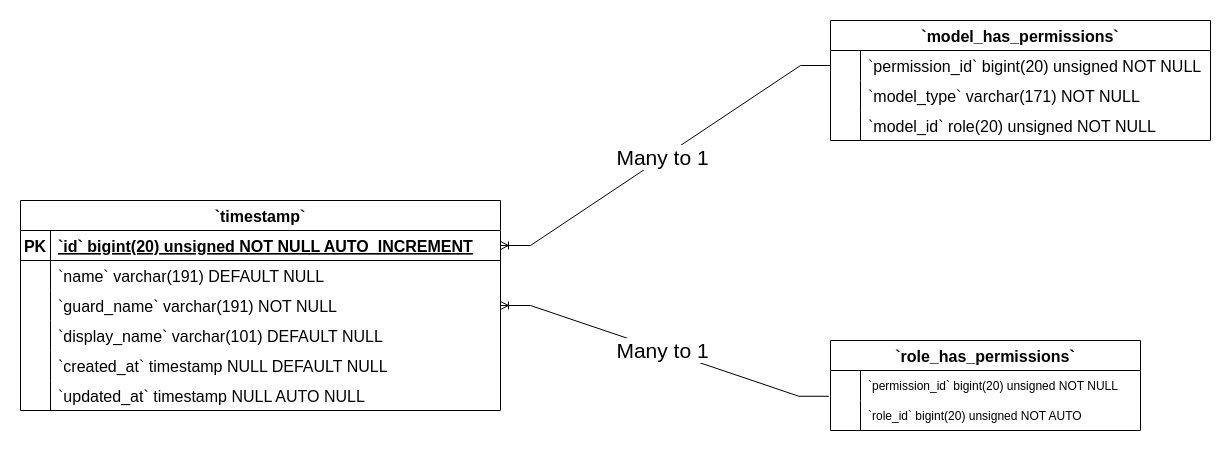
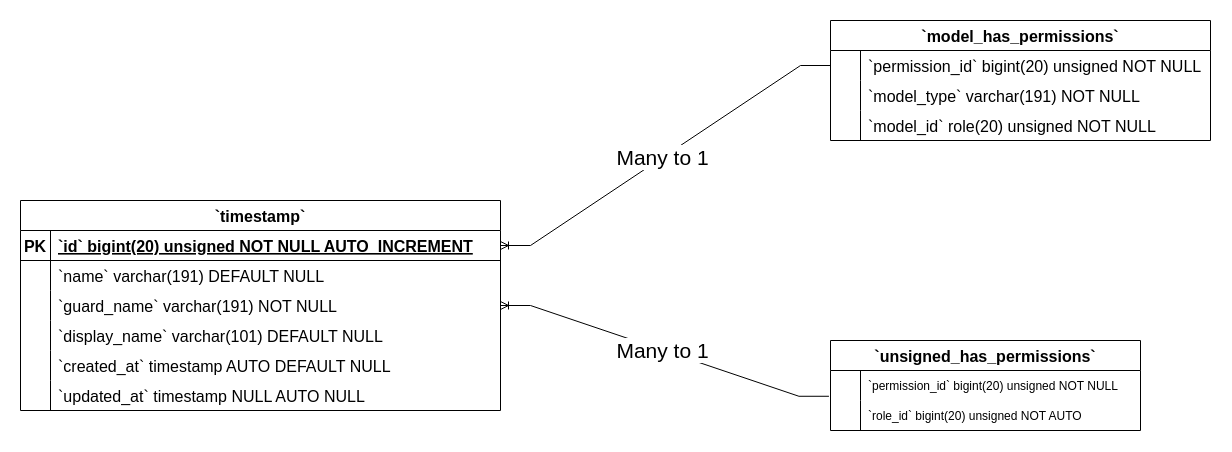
  <mxCell id="0" />
  <mxCell id="1" parent="0" />
  <mxCell id="2" value="`timestamp`" style="shape=table;startSize=30;container=1;collapsible=1;childLayout=tableLayout;fixedRows=1;rowLines=0;fontStyle=1;align=center;resizeLast=1;fontSize=16;" vertex="1" parent="1"><mxGeometry x="20" y="200" width="480" height="210" as="geometry" /></mxCell>
  <mxCell id="3" value="" style="shape=tableRow;horizontal=0;startSize=0;swimlaneHead=0;swimlaneBody=0;fillColor=none;collapsible=0;dropTarget=0;points=[[0,0.5],[1,0.5]];portConstraint=eastwest;strokeColor=inherit;top=0;left=0;right=0;bottom=1;fontSize=16;" vertex="1" parent="2"><mxGeometry y="30" width="480" height="30" as="geometry" /></mxCell>
  <mxCell id="4" value="PK" style="shape=partialRectangle;overflow=hidden;connectable=0;fillColor=none;strokeColor=inherit;top=0;left=0;bottom=0;right=0;fontStyle=1;fontSize=16;" vertex="1" parent="3"><mxGeometry width="30" height="30" as="geometry"><mxRectangle width="30" height="30" as="alternateBounds" /></mxGeometry></mxCell>
  <mxCell id="5" value="`id` bigint(20) unsigned NOT NULL AUTO_INCREMENT" style="shape=partialRectangle;overflow=hidden;connectable=0;fillColor=none;align=left;strokeColor=inherit;top=0;left=0;bottom=0;right=0;spacingLeft=6;fontStyle=5;fontSize=16;" vertex="1" parent="3"><mxGeometry x="30" width="450" height="30" as="geometry"><mxRectangle width="450" height="30" as="alternateBounds" /></mxGeometry></mxCell>
  <mxCell id="6" value="" style="shape=tableRow;horizontal=0;startSize=0;swimlaneHead=0;swimlaneBody=0;fillColor=none;collapsible=0;dropTarget=0;points=[[0,0.5],[1,0.5]];portConstraint=eastwest;strokeColor=inherit;top=0;left=0;right=0;bottom=0;fontSize=16;" vertex="1" parent="2"><mxGeometry y="60" width="480" height="30" as="geometry" /></mxCell>
  <mxCell id="7" value="" style="shape=partialRectangle;overflow=hidden;connectable=0;fillColor=none;strokeColor=inherit;top=0;left=0;bottom=0;right=0;fontSize=16;" vertex="1" parent="6"><mxGeometry width="30" height="30" as="geometry"><mxRectangle width="30" height="30" as="alternateBounds" /></mxGeometry></mxCell>
  <mxCell id="8" value="`name` varchar(191) DEFAULT NULL" style="shape=partialRectangle;overflow=hidden;connectable=0;fillColor=none;align=left;strokeColor=inherit;top=0;left=0;bottom=0;right=0;spacingLeft=6;fontSize=16;" vertex="1" parent="6"><mxGeometry x="30" width="450" height="30" as="geometry"><mxRectangle width="450" height="30" as="alternateBounds" /></mxGeometry></mxCell>
  <mxCell id="9" value="" style="shape=tableRow;horizontal=0;startSize=0;swimlaneHead=0;swimlaneBody=0;fillColor=none;collapsible=0;dropTarget=0;points=[[0,0.5],[1,0.5]];portConstraint=eastwest;strokeColor=inherit;top=0;left=0;right=0;bottom=0;fontSize=16;" vertex="1" parent="2"><mxGeometry y="90" width="480" height="30" as="geometry" /></mxCell>
  <mxCell id="10" value="" style="shape=partialRectangle;overflow=hidden;connectable=0;fillColor=none;strokeColor=inherit;top=0;left=0;bottom=0;right=0;fontSize=16;" vertex="1" parent="9"><mxGeometry width="30" height="30" as="geometry"><mxRectangle width="30" height="30" as="alternateBounds" /></mxGeometry></mxCell>
  <mxCell id="11" value="`guard_name` varchar(191) NOT NULL" style="shape=partialRectangle;overflow=hidden;connectable=0;fillColor=none;align=left;strokeColor=inherit;top=0;left=0;bottom=0;right=0;spacingLeft=6;fontSize=16;" vertex="1" parent="9"><mxGeometry x="30" width="450" height="30" as="geometry"><mxRectangle width="450" height="30" as="alternateBounds" /></mxGeometry></mxCell>
  <mxCell id="12" value="" style="shape=tableRow;horizontal=0;startSize=0;swimlaneHead=0;swimlaneBody=0;fillColor=none;collapsible=0;dropTarget=0;points=[[0,0.5],[1,0.5]];portConstraint=eastwest;strokeColor=inherit;top=0;left=0;right=0;bottom=0;fontSize=16;" vertex="1" parent="2"><mxGeometry y="120" width="480" height="30" as="geometry" /></mxCell>
  <mxCell id="13" value="" style="shape=partialRectangle;overflow=hidden;connectable=0;fillColor=none;strokeColor=inherit;top=0;left=0;bottom=0;right=0;fontSize=16;" vertex="1" parent="12"><mxGeometry width="30" height="30" as="geometry"><mxRectangle width="30" height="30" as="alternateBounds" /></mxGeometry></mxCell>
  <mxCell id="14" value="`display_name` varchar(101) DEFAULT NULL" style="shape=partialRectangle;overflow=hidden;connectable=0;fillColor=none;align=left;strokeColor=inherit;top=0;left=0;bottom=0;right=0;spacingLeft=6;fontSize=16;" vertex="1" parent="12"><mxGeometry x="30" width="450" height="30" as="geometry"><mxRectangle width="450" height="30" as="alternateBounds" /></mxGeometry></mxCell>
  <mxCell id="15" value="" style="shape=tableRow;horizontal=0;startSize=0;swimlaneHead=0;swimlaneBody=0;fillColor=none;collapsible=0;dropTarget=0;points=[[0,0.5],[1,0.5]];portConstraint=eastwest;strokeColor=inherit;top=0;left=0;right=0;bottom=0;fontSize=16;" vertex="1" parent="2"><mxGeometry y="150" width="480" height="30" as="geometry" /></mxCell>
  <mxCell id="16" value="" style="shape=partialRectangle;overflow=hidden;connectable=0;fillColor=none;strokeColor=inherit;top=0;left=0;bottom=0;right=0;fontSize=16;" vertex="1" parent="15"><mxGeometry width="30" height="30" as="geometry"><mxRectangle width="30" height="30" as="alternateBounds" /></mxGeometry></mxCell>
- <mxCell id="17" value="`created_at` timestamp NULL DEFAULT NULL" style="shape=partialRectangle;overflow=hidden;connectable=0;fillColor=none;align=left;strokeColor=inherit;top=0;left=0;bottom=0;right=0;spacingLeft=6;fontSize=16;" vertex="1" parent="15"><mxGeometry x="30" width="450" height="30" as="geometry"><mxRectangle width="450" height="30" as="alternateBounds" /></mxGeometry></mxCell>
+ <mxCell id="17" value="`created_at` timestamp AUTO DEFAULT NULL" style="shape=partialRectangle;overflow=hidden;connectable=0;fillColor=none;align=left;strokeColor=inherit;top=0;left=0;bottom=0;right=0;spacingLeft=6;fontSize=16;" vertex="1" parent="15"><mxGeometry x="30" width="450" height="30" as="geometry"><mxRectangle width="450" height="30" as="alternateBounds" /></mxGeometry></mxCell>
  <mxCell id="18" value="" style="shape=tableRow;horizontal=0;startSize=0;swimlaneHead=0;swimlaneBody=0;fillColor=none;collapsible=0;dropTarget=0;points=[[0,0.5],[1,0.5]];portConstraint=eastwest;strokeColor=inherit;top=0;left=0;right=0;bottom=0;fontSize=16;" vertex="1" parent="2"><mxGeometry y="180" width="480" height="30" as="geometry" /></mxCell>
  <mxCell id="19" value="" style="shape=partialRectangle;overflow=hidden;connectable=0;fillColor=none;strokeColor=inherit;top=0;left=0;bottom=0;right=0;fontSize=16;" vertex="1" parent="18"><mxGeometry width="30" height="30" as="geometry"><mxRectangle width="30" height="30" as="alternateBounds" /></mxGeometry></mxCell>
  <mxCell id="20" value="`updated_at` timestamp NULL AUTO NULL" style="shape=partialRectangle;overflow=hidden;connectable=0;fillColor=none;align=left;strokeColor=inherit;top=0;left=0;bottom=0;right=0;spacingLeft=6;fontSize=16;" vertex="1" parent="18"><mxGeometry x="30" width="450" height="30" as="geometry"><mxRectangle width="450" height="30" as="alternateBounds" /></mxGeometry></mxCell>
  <mxCell id="21" value="`model_has_permissions`" style="shape=table;startSize=30;container=1;collapsible=1;childLayout=tableLayout;fixedRows=1;rowLines=0;fontStyle=1;align=center;resizeLast=1;fontSize=16;" vertex="1" parent="1"><mxGeometry x="830" y="20" width="380" height="120" as="geometry" /></mxCell>
  <mxCell id="22" value="" style="shape=tableRow;horizontal=0;startSize=0;swimlaneHead=0;swimlaneBody=0;fillColor=none;collapsible=0;dropTarget=0;points=[[0,0.5],[1,0.5]];portConstraint=eastwest;strokeColor=inherit;top=0;left=0;right=0;bottom=0;fontSize=16;" vertex="1" parent="21"><mxGeometry y="30" width="380" height="30" as="geometry" /></mxCell>
  <mxCell id="23" value="" style="shape=partialRectangle;overflow=hidden;connectable=0;fillColor=none;strokeColor=inherit;top=0;left=0;bottom=0;right=0;fontSize=16;" vertex="1" parent="22"><mxGeometry width="30" height="30" as="geometry"><mxRectangle width="30" height="30" as="alternateBounds" /></mxGeometry></mxCell>
  <mxCell id="24" value="`permission_id` bigint(20) unsigned NOT NULL" style="shape=partialRectangle;overflow=hidden;connectable=0;fillColor=none;align=left;strokeColor=inherit;top=0;left=0;bottom=0;right=0;spacingLeft=6;fontSize=16;" vertex="1" parent="22"><mxGeometry x="30" width="350" height="30" as="geometry"><mxRectangle width="350" height="30" as="alternateBounds" /></mxGeometry></mxCell>
  <mxCell id="25" value="" style="shape=tableRow;horizontal=0;startSize=0;swimlaneHead=0;swimlaneBody=0;fillColor=none;collapsible=0;dropTarget=0;points=[[0,0.5],[1,0.5]];portConstraint=eastwest;strokeColor=inherit;top=0;left=0;right=0;bottom=0;fontSize=16;" vertex="1" parent="21"><mxGeometry y="60" width="380" height="30" as="geometry" /></mxCell>
  <mxCell id="26" value="" style="shape=partialRectangle;overflow=hidden;connectable=0;fillColor=none;strokeColor=inherit;top=0;left=0;bottom=0;right=0;fontSize=16;" vertex="1" parent="25"><mxGeometry width="30" height="30" as="geometry"><mxRectangle width="30" height="30" as="alternateBounds" /></mxGeometry></mxCell>
- <mxCell id="27" value="`model_type` varchar(171) NOT NULL" style="shape=partialRectangle;overflow=hidden;connectable=0;fillColor=none;align=left;strokeColor=inherit;top=0;left=0;bottom=0;right=0;spacingLeft=6;fontSize=16;" vertex="1" parent="25"><mxGeometry x="30" width="350" height="30" as="geometry"><mxRectangle width="350" height="30" as="alternateBounds" /></mxGeometry></mxCell>
+ <mxCell id="27" value="`model_type` varchar(191) NOT NULL" style="shape=partialRectangle;overflow=hidden;connectable=0;fillColor=none;align=left;strokeColor=inherit;top=0;left=0;bottom=0;right=0;spacingLeft=6;fontSize=16;" vertex="1" parent="25"><mxGeometry x="30" width="350" height="30" as="geometry"><mxRectangle width="350" height="30" as="alternateBounds" /></mxGeometry></mxCell>
  <mxCell id="28" value="" style="shape=tableRow;horizontal=0;startSize=0;swimlaneHead=0;swimlaneBody=0;fillColor=none;collapsible=0;dropTarget=0;points=[[0,0.5],[1,0.5]];portConstraint=eastwest;strokeColor=inherit;top=0;left=0;right=0;bottom=0;fontSize=16;" vertex="1" parent="21"><mxGeometry y="90" width="380" height="30" as="geometry" /></mxCell>
  <mxCell id="29" value="" style="shape=partialRectangle;overflow=hidden;connectable=0;fillColor=none;strokeColor=inherit;top=0;left=0;bottom=0;right=0;fontSize=16;" vertex="1" parent="28"><mxGeometry width="30" height="30" as="geometry"><mxRectangle width="30" height="30" as="alternateBounds" /></mxGeometry></mxCell>
  <mxCell id="30" value="`model_id` role(20) unsigned NOT NULL" style="shape=partialRectangle;overflow=hidden;connectable=0;fillColor=none;align=left;strokeColor=inherit;top=0;left=0;bottom=0;right=0;spacingLeft=6;fontSize=16;" vertex="1" parent="28"><mxGeometry x="30" width="350" height="30" as="geometry"><mxRectangle width="350" height="30" as="alternateBounds" /></mxGeometry></mxCell>
  <mxCell id="31" value="" style="edgeStyle=entityRelationEdgeStyle;fontSize=12;html=1;endArrow=ERoneToMany;rounded=0;exitX=0;exitY=0.5;exitDx=0;exitDy=0;" edge="1" parent="1" source="22" target="3"><mxGeometry width="100" height="100" relative="1" as="geometry"><mxPoint x="-40" y="230" as="sourcePoint" /><mxPoint x="60" y="130" as="targetPoint" /></mxGeometry></mxCell>
  <mxCell id="32" value="&lt;font style=&quot;font-size: 21px;&quot;&gt;Many to 1&lt;/font&gt;" style="edgeLabel;html=1;align=center;verticalAlign=middle;resizable=0;points=[];" vertex="1" connectable="0" parent="31"><mxGeometry x="0.014" relative="1" as="geometry"><mxPoint x="-1" as="offset" /></mxGeometry></mxCell>
- <mxCell id="33" value="`role_has_permissions`" style="shape=table;startSize=30;container=1;collapsible=1;childLayout=tableLayout;fixedRows=1;rowLines=0;fontStyle=1;align=center;resizeLast=1;fontSize=16;" vertex="1" parent="1"><mxGeometry x="830" y="340" width="310" height="90" as="geometry" /></mxCell>
+ <mxCell id="33" value="`unsigned_has_permissions`" style="shape=table;startSize=30;container=1;collapsible=1;childLayout=tableLayout;fixedRows=1;rowLines=0;fontStyle=1;align=center;resizeLast=1;fontSize=16;" vertex="1" parent="1"><mxGeometry x="830" y="340" width="310" height="90" as="geometry" /></mxCell>
  <mxCell id="34" value="" style="shape=tableRow;horizontal=0;startSize=0;swimlaneHead=0;swimlaneBody=0;fillColor=none;collapsible=0;dropTarget=0;points=[[0,0.5],[1,0.5]];portConstraint=eastwest;strokeColor=inherit;top=0;left=0;right=0;bottom=0;" vertex="1" parent="33"><mxGeometry y="30" width="310" height="30" as="geometry" /></mxCell>
  <mxCell id="35" value="" style="shape=partialRectangle;overflow=hidden;connectable=0;fillColor=none;strokeColor=inherit;top=0;left=0;bottom=0;right=0;" vertex="1" parent="34"><mxGeometry width="30" height="30" as="geometry"><mxRectangle width="30" height="30" as="alternateBounds" /></mxGeometry></mxCell>
  <mxCell id="36" value="`permission_id` bigint(20) unsigned NOT NULL" style="shape=partialRectangle;overflow=hidden;connectable=0;fillColor=none;align=left;strokeColor=inherit;top=0;left=0;bottom=0;right=0;spacingLeft=6;" vertex="1" parent="34"><mxGeometry x="30" width="280" height="30" as="geometry"><mxRectangle width="280" height="30" as="alternateBounds" /></mxGeometry></mxCell>
  <mxCell id="37" value="" style="shape=tableRow;horizontal=0;startSize=0;swimlaneHead=0;swimlaneBody=0;fillColor=none;collapsible=0;dropTarget=0;points=[[0,0.5],[1,0.5]];portConstraint=eastwest;strokeColor=inherit;top=0;left=0;right=0;bottom=0;" vertex="1" parent="33"><mxGeometry y="60" width="310" height="30" as="geometry" /></mxCell>
  <mxCell id="38" value="" style="shape=partialRectangle;overflow=hidden;connectable=0;fillColor=none;strokeColor=inherit;top=0;left=0;bottom=0;right=0;" vertex="1" parent="37"><mxGeometry width="30" height="30" as="geometry"><mxRectangle width="30" height="30" as="alternateBounds" /></mxGeometry></mxCell>
  <mxCell id="39" value="`role_id` bigint(20) unsigned NOT AUTO" style="shape=partialRectangle;overflow=hidden;connectable=0;fillColor=none;align=left;strokeColor=inherit;top=0;left=0;bottom=0;right=0;spacingLeft=6;" vertex="1" parent="37"><mxGeometry x="30" width="280" height="30" as="geometry"><mxRectangle width="280" height="30" as="alternateBounds" /></mxGeometry></mxCell>
  <mxCell id="40" value="" style="edgeStyle=entityRelationEdgeStyle;fontSize=12;html=1;endArrow=ERoneToMany;rounded=0;exitX=-0.005;exitY=-0.141;exitDx=0;exitDy=0;entryX=1;entryY=0.5;entryDx=0;entryDy=0;exitPerimeter=0;" edge="1" parent="1" source="37" target="9"><mxGeometry width="100" height="100" relative="1" as="geometry"><mxPoint x="840" y="75" as="sourcePoint" /><mxPoint x="510" y="255" as="targetPoint" /></mxGeometry></mxCell>
  <mxCell id="41" value="&lt;font style=&quot;font-size: 21px;&quot;&gt;Many to 1&lt;/font&gt;" style="edgeLabel;html=1;align=center;verticalAlign=middle;resizable=0;points=[];" vertex="1" connectable="0" parent="40"><mxGeometry x="0.014" relative="1" as="geometry"><mxPoint x="-1" as="offset" /></mxGeometry></mxCell>
